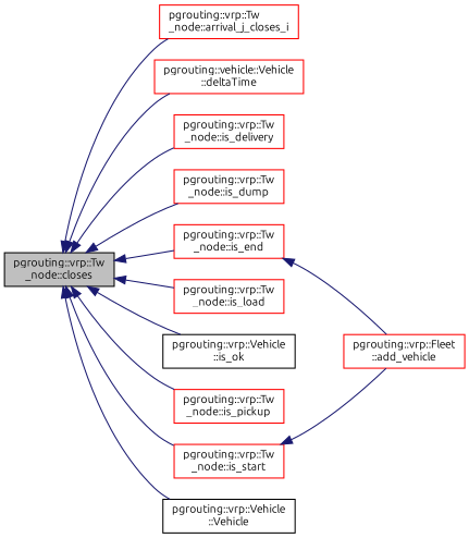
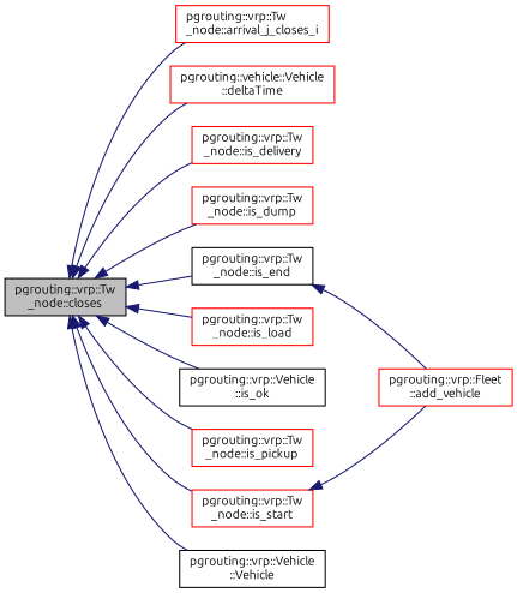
  digraph {
    fontname=Ubuntu
    rankdir=LR
    node [color=red fillcolor=white fontname=Ubuntu fontsize=10 shape=record style=filled]
    edge [color=midnightblue dir=back fontname=Ubuntu fontsize=10 labelfontname=Helvetica labelfontsize=10 style=solid]
    n1 [color=black fillcolor=grey75 fontcolor=black height=0.2 label="pgrouting::vrp::Tw\l_node::closes" width=0.4]
    n2 [height=0.2 label="pgrouting::vrp::Tw\l_node::arrival_j_closes_i" width=0.4]
    n3 [height=0.2 label="pgrouting::vehicle::Vehicle\l::deltaTime" width=0.4]
    n4 [height=0.2 label="pgrouting::vrp::Tw\l_node::is_delivery" width=0.4]
    n5 [height=0.2 label="pgrouting::vrp::Tw\l_node::is_dump" width=0.4]
-   n6 [height=0.2 label="pgrouting::vrp::Tw\l_node::is_end" width=0.4]
+   n6 [color=black height=0.2 label="pgrouting::vrp::Tw\l_node::is_end" width=0.4]
    n7 [height=0.2 label="pgrouting::vrp::Tw\l_node::is_load" width=0.4]
    n8 [color=black height=0.2 label="pgrouting::vrp::Vehicle\l::is_ok" width=0.4]
    n9 [height=0.2 label="pgrouting::vrp::Tw\l_node::is_pickup" width=0.4]
    n10 [height=0.2 label="pgrouting::vrp::Tw\l_node::is_start" width=0.4]
    n11 [color=black height=0.2 label="pgrouting::vrp::Vehicle\l::Vehicle" width=0.4]
    n12 [height=0.2 label="pgrouting::vrp::Fleet\l::add_vehicle" width=0.4]
    n1 -> n2
    n1 -> n3
    n1 -> n4
    n1 -> n5
    n1 -> n6
    n1 -> n7
    n1 -> n8
    n1 -> n9
    n1 -> n10
    n1 -> n11
    n6 -> n12
    n10 -> n12
  }
